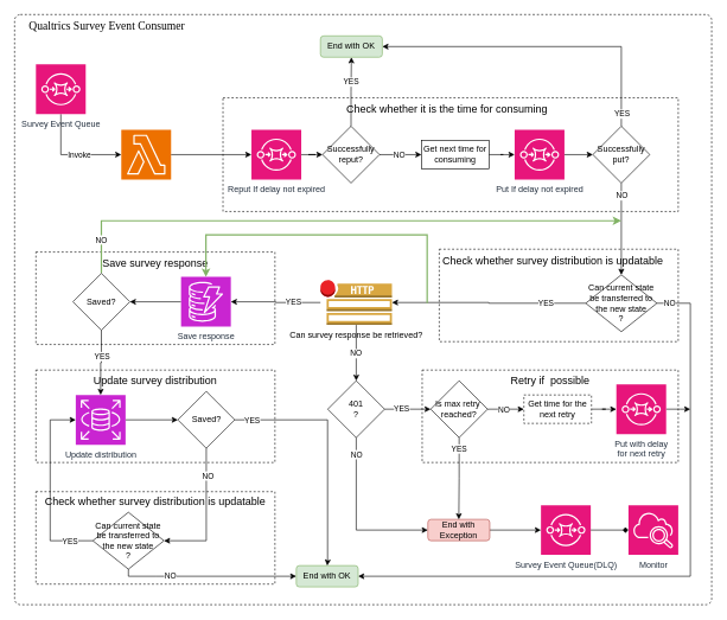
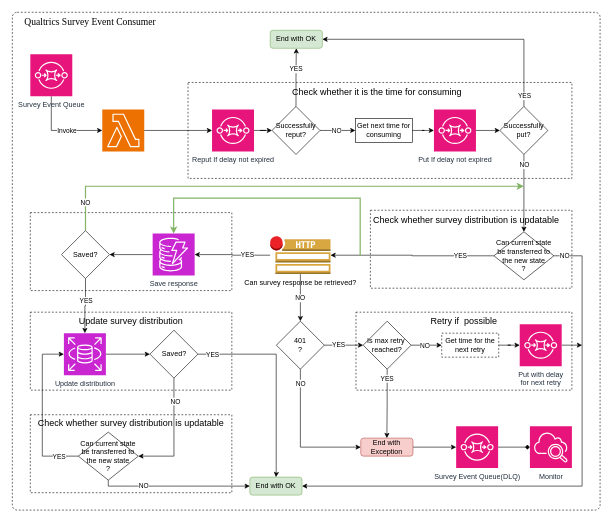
  <mxCell id="0" />
  <mxCell id="1" parent="0" />
  <mxCell id="2" value="" style="rounded=1;whiteSpace=wrap;html=1;arcSize=1;dashed=1;" parent="1" vertex="1"><mxGeometry x="20" y="20" width="980" height="830" as="geometry" /></mxCell>
  <mxCell id="3" value="&lt;font style=&quot;font-size: 16px;&quot; face=&quot;Times New Roman&quot;&gt;Qualtrics Survey Event Consumer&lt;/font&gt;" style="text;html=1;strokeColor=none;fillColor=none;align=center;verticalAlign=middle;whiteSpace=wrap;rounded=0;" parent="1" vertex="1"><mxGeometry x="38.12" y="20" width="223.75" height="30" as="geometry" /></mxCell>
  <mxCell id="4" value="" style="sketch=0;points=[[0,0,0],[0.25,0,0],[0.5,0,0],[0.75,0,0],[1,0,0],[0,1,0],[0.25,1,0],[0.5,1,0],[0.75,1,0],[1,1,0],[0,0.25,0],[0,0.5,0],[0,0.75,0],[1,0.25,0],[1,0.5,0],[1,0.75,0]];outlineConnect=0;fontColor=#232F3E;fillColor=#ED7100;strokeColor=#ffffff;dashed=0;verticalLabelPosition=bottom;verticalAlign=top;align=center;html=1;fontSize=12;fontStyle=0;aspect=fixed;shape=mxgraph.aws4.resourceIcon;resIcon=mxgraph.aws4.lambda;" parent="1" vertex="1"><mxGeometry x="170" y="182" width="70" height="70" as="geometry" /></mxCell>
  <mxCell id="5" style="edgeStyle=orthogonalEdgeStyle;rounded=0;orthogonalLoop=1;jettySize=auto;html=1;entryX=0;entryY=0.5;entryDx=0;entryDy=0;entryPerimeter=0;" parent="1" source="7" target="4" edge="1"><mxGeometry relative="1" as="geometry"><Array as="points"><mxPoint x="85" y="217" /></Array></mxGeometry></mxCell>
  <mxCell id="6" value="Invoke" style="edgeLabel;html=1;align=center;verticalAlign=middle;resizable=0;points=[];" parent="5" vertex="1" connectable="0"><mxGeometry x="-0.1" relative="1" as="geometry"><mxPoint x="18" y="-1" as="offset" /></mxGeometry></mxCell>
  <mxCell id="7" value="Survey Event Queue" style="sketch=0;points=[[0,0,0],[0.25,0,0],[0.5,0,0],[0.75,0,0],[1,0,0],[0,1,0],[0.25,1,0],[0.5,1,0],[0.75,1,0],[1,1,0],[0,0.25,0],[0,0.5,0],[0,0.75,0],[1,0.25,0],[1,0.5,0],[1,0.75,0]];outlineConnect=0;fontColor=#232F3E;fillColor=#E7157B;strokeColor=#ffffff;dashed=0;verticalLabelPosition=bottom;verticalAlign=top;align=center;html=1;fontSize=12;fontStyle=0;aspect=fixed;shape=mxgraph.aws4.resourceIcon;resIcon=mxgraph.aws4.sqs;" parent="1" vertex="1"><mxGeometry x="49.998" y="90" width="70" height="70" as="geometry" /></mxCell>
  <mxCell id="8" value="" style="group" vertex="1" connectable="0" parent="1"><mxGeometry x="313" y="137" width="640" height="160" as="geometry" /></mxCell>
  <mxCell id="9" value="" style="rounded=0;whiteSpace=wrap;html=1;dashed=1;" vertex="1" parent="8"><mxGeometry width="640" height="160" as="geometry" /></mxCell>
  <mxCell id="10" value="Check whether it is the&amp;nbsp;time for consuming" style="text;html=1;strokeColor=none;fillColor=none;align=center;verticalAlign=middle;whiteSpace=wrap;rounded=0;fontSize=15;" vertex="1" parent="8"><mxGeometry x="140" width="350" height="30" as="geometry" /></mxCell>
  <mxCell id="11" value="Reput If delay not expired" style="sketch=0;points=[[0,0,0],[0.25,0,0],[0.5,0,0],[0.75,0,0],[1,0,0],[0,1,0],[0.25,1,0],[0.5,1,0],[0.75,1,0],[1,1,0],[0,0.25,0],[0,0.5,0],[0,0.75,0],[1,0.25,0],[1,0.5,0],[1,0.75,0]];outlineConnect=0;fontColor=#232F3E;fillColor=#E7157B;strokeColor=#ffffff;dashed=0;verticalLabelPosition=bottom;verticalAlign=top;align=center;html=1;fontSize=12;fontStyle=0;aspect=fixed;shape=mxgraph.aws4.resourceIcon;resIcon=mxgraph.aws4.sqs;" vertex="1" parent="8"><mxGeometry x="39.998" y="45" width="70" height="70" as="geometry" /></mxCell>
  <mxCell id="12" value="Get next time for consuming" style="rounded=0;whiteSpace=wrap;html=1;" vertex="1" parent="8"><mxGeometry x="279" y="60" width="95" height="40" as="geometry" /></mxCell>
  <mxCell id="13" value="Put If delay not expired" style="sketch=0;points=[[0,0,0],[0.25,0,0],[0.5,0,0],[0.75,0,0],[1,0,0],[0,1,0],[0.25,1,0],[0.5,1,0],[0.75,1,0],[1,1,0],[0,0.25,0],[0,0.5,0],[0,0.75,0],[1,0.25,0],[1,0.5,0],[1,0.75,0]];outlineConnect=0;fontColor=#232F3E;fillColor=#E7157B;strokeColor=#ffffff;dashed=0;verticalLabelPosition=bottom;verticalAlign=top;align=center;html=1;fontSize=12;fontStyle=0;aspect=fixed;shape=mxgraph.aws4.resourceIcon;resIcon=mxgraph.aws4.sqs;" vertex="1" parent="8"><mxGeometry x="409.998" y="45" width="70" height="70" as="geometry" /></mxCell>
  <mxCell id="14" value="" style="edgeStyle=orthogonalEdgeStyle;rounded=0;orthogonalLoop=1;jettySize=auto;html=1;" edge="1" parent="8" source="11" target="15"><mxGeometry relative="1" as="geometry"><mxPoint x="145" y="130" as="sourcePoint" /><mxPoint x="145" y="220" as="targetPoint" /></mxGeometry></mxCell>
  <mxCell id="15" value="Successfully reput?" style="rhombus;whiteSpace=wrap;html=1;" vertex="1" parent="8"><mxGeometry x="140" y="40" width="80" height="80" as="geometry" /></mxCell>
  <mxCell id="16" style="edgeStyle=orthogonalEdgeStyle;rounded=0;orthogonalLoop=1;jettySize=auto;html=1;" edge="1" parent="8" source="15" target="12"><mxGeometry relative="1" as="geometry" /></mxCell>
  <mxCell id="17" value="NO" style="edgeLabel;html=1;align=center;verticalAlign=middle;resizable=0;points=[];" vertex="1" connectable="0" parent="16"><mxGeometry x="0.143" y="1" relative="1" as="geometry"><mxPoint x="-7" y="1" as="offset" /></mxGeometry></mxCell>
  <mxCell id="18" value="Successfully put?" style="rhombus;whiteSpace=wrap;html=1;" vertex="1" parent="8"><mxGeometry x="520" y="40" width="80" height="80" as="geometry" /></mxCell>
  <mxCell id="19" style="edgeStyle=orthogonalEdgeStyle;rounded=0;orthogonalLoop=1;jettySize=auto;html=1;" edge="1" parent="8" source="13" target="18"><mxGeometry relative="1" as="geometry" /></mxCell>
  <mxCell id="20" style="edgeStyle=orthogonalEdgeStyle;rounded=0;orthogonalLoop=1;jettySize=auto;html=1;entryX=0;entryY=0.5;entryDx=0;entryDy=0;entryPerimeter=0;" edge="1" parent="8" source="12" target="13"><mxGeometry relative="1" as="geometry" /></mxCell>
  <mxCell id="21" style="edgeStyle=orthogonalEdgeStyle;rounded=0;orthogonalLoop=1;jettySize=auto;html=1;" edge="1" parent="1" source="4" target="11"><mxGeometry relative="1" as="geometry" /></mxCell>
  <mxCell id="22" value="End with OK" style="rounded=1;whiteSpace=wrap;html=1;fillColor=#d5e8d4;strokeColor=#82b366;" vertex="1" parent="1"><mxGeometry x="450" y="50" width="87" height="30" as="geometry" /></mxCell>
  <mxCell id="23" style="edgeStyle=orthogonalEdgeStyle;rounded=0;orthogonalLoop=1;jettySize=auto;html=1;entryX=0.5;entryY=1;entryDx=0;entryDy=0;" edge="1" parent="1" source="15" target="22"><mxGeometry relative="1" as="geometry" /></mxCell>
  <mxCell id="24" value="YES" style="edgeLabel;html=1;align=center;verticalAlign=middle;resizable=0;points=[];" vertex="1" connectable="0" parent="23"><mxGeometry x="0.299" y="1" relative="1" as="geometry"><mxPoint as="offset" /></mxGeometry></mxCell>
  <mxCell id="25" style="edgeStyle=orthogonalEdgeStyle;rounded=0;orthogonalLoop=1;jettySize=auto;html=1;entryX=1;entryY=0.5;entryDx=0;entryDy=0;" edge="1" parent="1" source="18" target="22"><mxGeometry relative="1" as="geometry"><Array as="points"><mxPoint x="873" y="65" /></Array></mxGeometry></mxCell>
  <mxCell id="26" value="YES" style="edgeLabel;html=1;align=center;verticalAlign=middle;resizable=0;points=[];" vertex="1" connectable="0" parent="25"><mxGeometry x="-0.644" y="2" relative="1" as="geometry"><mxPoint x="2" y="62" as="offset" /></mxGeometry></mxCell>
  <mxCell id="27" style="edgeStyle=orthogonalEdgeStyle;rounded=0;orthogonalLoop=1;jettySize=auto;html=1;entryX=0.5;entryY=0;entryDx=0;entryDy=0;" edge="1" parent="1" source="18" target="93"><mxGeometry relative="1" as="geometry" /></mxCell>
  <mxCell id="28" value="NO" style="edgeLabel;html=1;align=center;verticalAlign=middle;resizable=0;points=[];" vertex="1" connectable="0" parent="27"><mxGeometry x="-0.776" y="2" relative="1" as="geometry"><mxPoint x="-2" y="3" as="offset" /></mxGeometry></mxCell>
  <mxCell id="29" style="edgeStyle=orthogonalEdgeStyle;rounded=0;orthogonalLoop=1;jettySize=auto;html=1;entryX=1;entryY=0.5;entryDx=0;entryDy=0;" edge="1" parent="1" source="93" target="68"><mxGeometry relative="1" as="geometry"><mxPoint x="1014" y="425" as="targetPoint" /><Array as="points"><mxPoint x="970" y="426" /><mxPoint x="970" y="810" /></Array></mxGeometry></mxCell>
  <mxCell id="30" value="NO" style="edgeLabel;html=1;align=center;verticalAlign=middle;resizable=0;points=[];" vertex="1" connectable="0" parent="29"><mxGeometry x="-0.959" y="-1" relative="1" as="geometry"><mxPoint x="-1" y="-2" as="offset" /></mxGeometry></mxCell>
  <mxCell id="31" style="edgeStyle=orthogonalEdgeStyle;rounded=0;orthogonalLoop=1;jettySize=auto;html=1;" edge="1" parent="1" source="93" target="35"><mxGeometry relative="1" as="geometry" /></mxCell>
  <mxCell id="32" value="YES" style="edgeLabel;html=1;align=center;verticalAlign=middle;resizable=0;points=[];" vertex="1" connectable="0" parent="31"><mxGeometry x="-0.382" y="1" relative="1" as="geometry"><mxPoint x="28" y="-2" as="offset" /></mxGeometry></mxCell>
  <mxCell id="33" style="edgeStyle=orthogonalEdgeStyle;rounded=0;orthogonalLoop=1;jettySize=auto;html=1;" edge="1" parent="1" source="35" target="55"><mxGeometry relative="1" as="geometry" /></mxCell>
  <mxCell id="34" value="NO" style="edgeLabel;html=1;align=center;verticalAlign=middle;resizable=0;points=[];" vertex="1" connectable="0" parent="33"><mxGeometry x="-0.145" y="-1" relative="1" as="geometry"><mxPoint y="6" as="offset" /></mxGeometry></mxCell>
  <mxCell id="35" value="Can survey response be retrieved?" style="outlineConnect=0;dashed=0;verticalLabelPosition=bottom;verticalAlign=top;align=center;html=1;shape=mxgraph.aws3.http_notification;fillColor=#D9A741;gradientColor=none;" vertex="1" parent="1"><mxGeometry x="450" y="393.5" width="100.5" height="63" as="geometry" /></mxCell>
  <mxCell id="36" value="" style="group" vertex="1" connectable="0" parent="1"><mxGeometry x="50" y="520" width="336" height="130" as="geometry" /></mxCell>
  <mxCell id="37" value="" style="rounded=0;whiteSpace=wrap;html=1;container=0;dashed=1;" vertex="1" parent="36"><mxGeometry width="336" height="130" as="geometry" /></mxCell>
  <mxCell id="38" value="Update survey distribution" style="text;html=1;strokeColor=none;fillColor=none;align=center;verticalAlign=middle;whiteSpace=wrap;rounded=0;fontSize=15;container=0;" vertex="1" parent="36"><mxGeometry x="74.88" width="186" height="30" as="geometry" /></mxCell>
  <mxCell id="39" value="Saved?" style="rhombus;whiteSpace=wrap;html=1;container=0;" vertex="1" parent="36"><mxGeometry x="199.5" y="30" width="80" height="80" as="geometry" /></mxCell>
  <mxCell id="40" style="edgeStyle=orthogonalEdgeStyle;rounded=0;orthogonalLoop=1;jettySize=auto;html=1;entryX=0;entryY=0.5;entryDx=0;entryDy=0;" edge="1" parent="36" source="41" target="39"><mxGeometry relative="1" as="geometry" /></mxCell>
  <mxCell id="41" value="Update distribution" style="sketch=0;points=[[0,0,0],[0.25,0,0],[0.5,0,0],[0.75,0,0],[1,0,0],[0,1,0],[0.25,1,0],[0.5,1,0],[0.75,1,0],[1,1,0],[0,0.25,0],[0,0.5,0],[0,0.75,0],[1,0.25,0],[1,0.5,0],[1,0.75,0]];outlineConnect=0;fontColor=#232F3E;fillColor=#C925D1;strokeColor=#ffffff;dashed=0;verticalLabelPosition=bottom;verticalAlign=top;align=center;html=1;fontSize=12;fontStyle=0;aspect=fixed;shape=mxgraph.aws4.resourceIcon;resIcon=mxgraph.aws4.rds;container=0;" vertex="1" parent="36"><mxGeometry x="56" y="35" width="70" height="70" as="geometry" /></mxCell>
  <mxCell id="42" value="" style="group" vertex="1" connectable="0" parent="1"><mxGeometry x="50" y="354" width="336" height="130" as="geometry" /></mxCell>
  <mxCell id="43" value="" style="rounded=0;whiteSpace=wrap;html=1;container=0;dashed=1;" vertex="1" parent="42"><mxGeometry width="336" height="130" as="geometry" /></mxCell>
- <mxCell id="44" value="Save survey response" style="text;html=1;strokeColor=none;fillColor=none;align=center;verticalAlign=middle;whiteSpace=wrap;rounded=0;fontSize=15;container=0;" vertex="1" parent="42"><mxGeometry x="74.88" width="186" height="30" as="geometry" /></mxCell>
  <mxCell id="45" style="edgeStyle=orthogonalEdgeStyle;rounded=0;orthogonalLoop=1;jettySize=auto;html=1;exitX=0.5;exitY=0;exitDx=0;exitDy=0;fillColor=#d5e8d4;strokeColor=#82b366;strokeWidth=2;" edge="1" parent="42" source="47"><mxGeometry relative="1" as="geometry"><mxPoint x="823" y="-44" as="targetPoint" /><Array as="points"><mxPoint x="92" y="-44" /></Array></mxGeometry></mxCell>
  <mxCell id="46" value="NO" style="edgeLabel;html=1;align=center;verticalAlign=middle;resizable=0;points=[];" vertex="1" connectable="0" parent="45"><mxGeometry x="-0.88" y="3" relative="1" as="geometry"><mxPoint x="2" as="offset" /></mxGeometry></mxCell>
  <mxCell id="47" value="Saved?" style="rhombus;whiteSpace=wrap;html=1;container=0;" vertex="1" parent="42"><mxGeometry x="52" y="30" width="80" height="80" as="geometry" /></mxCell>
  <mxCell id="48" style="edgeStyle=orthogonalEdgeStyle;rounded=0;orthogonalLoop=1;jettySize=auto;html=1;" edge="1" parent="42" source="50" target="47"><mxGeometry relative="1" as="geometry" /></mxCell>
  <mxCell id="49" style="edgeStyle=orthogonalEdgeStyle;rounded=0;orthogonalLoop=1;jettySize=auto;html=1;exitX=0.5;exitY=0;exitDx=0;exitDy=0;exitPerimeter=0;strokeWidth=2;fillColor=#d5e8d4;strokeColor=#82b366;startArrow=classic;startFill=1;endArrow=none;endFill=0;" edge="1" parent="42" source="50"><mxGeometry relative="1" as="geometry"><mxPoint x="550" y="72" as="targetPoint" /><Array as="points"><mxPoint x="239" y="-24" /><mxPoint x="550" y="-24" /></Array></mxGeometry></mxCell>
  <mxCell id="50" value="Save response" style="sketch=0;points=[[0,0,0],[0.25,0,0],[0.5,0,0],[0.75,0,0],[1,0,0],[0,1,0],[0.25,1,0],[0.5,1,0],[0.75,1,0],[1,1,0],[0,0.25,0],[0,0.5,0],[0,0.75,0],[1,0.25,0],[1,0.5,0],[1,0.75,0]];outlineConnect=0;fontColor=#232F3E;fillColor=#C925D1;strokeColor=#ffffff;dashed=0;verticalLabelPosition=bottom;verticalAlign=top;align=center;html=1;fontSize=12;fontStyle=0;aspect=fixed;shape=mxgraph.aws4.resourceIcon;resIcon=mxgraph.aws4.dynamodb;container=0;" vertex="1" parent="42"><mxGeometry x="204" y="35" width="70" height="70" as="geometry" /></mxCell>
  <mxCell id="51" style="edgeStyle=orthogonalEdgeStyle;rounded=0;orthogonalLoop=1;jettySize=auto;html=1;entryX=1;entryY=0.5;entryDx=0;entryDy=0;entryPerimeter=0;" edge="1" parent="1" source="35" target="50"><mxGeometry relative="1" as="geometry" /></mxCell>
  <mxCell id="52" value="YES" style="edgeLabel;html=1;align=center;verticalAlign=middle;resizable=0;points=[];" vertex="1" connectable="0" parent="51"><mxGeometry x="-0.318" y="3" relative="1" as="geometry"><mxPoint x="4" y="-5" as="offset" /></mxGeometry></mxCell>
  <mxCell id="53" style="edgeStyle=orthogonalEdgeStyle;rounded=0;orthogonalLoop=1;jettySize=auto;html=1;entryX=0.5;entryY=0;entryDx=0;entryDy=0;entryPerimeter=0;" edge="1" parent="1" source="47" target="41"><mxGeometry relative="1" as="geometry" /></mxCell>
  <mxCell id="54" value="YES" style="edgeLabel;html=1;align=center;verticalAlign=middle;resizable=0;points=[];" vertex="1" connectable="0" parent="53"><mxGeometry x="-0.213" relative="1" as="geometry"><mxPoint as="offset" /></mxGeometry></mxCell>
  <mxCell id="55" value="401&lt;br&gt;?" style="rhombus;whiteSpace=wrap;html=1;" vertex="1" parent="1"><mxGeometry x="460.25" y="535" width="80" height="80" as="geometry" /></mxCell>
  <mxCell id="56" style="edgeStyle=orthogonalEdgeStyle;rounded=0;orthogonalLoop=1;jettySize=auto;html=1;" edge="1" parent="1" source="57" target="81"><mxGeometry relative="1" as="geometry" /></mxCell>
  <mxCell id="57" value="End with Exception" style="rounded=1;whiteSpace=wrap;html=1;fillColor=#f8cecc;strokeColor=#b85450;" vertex="1" parent="1"><mxGeometry x="601" y="730" width="87" height="30" as="geometry" /></mxCell>
  <mxCell id="58" value="" style="group" vertex="1" connectable="0" parent="1"><mxGeometry x="593" y="520" width="360" height="130" as="geometry" /></mxCell>
  <mxCell id="59" value="" style="rounded=0;whiteSpace=wrap;html=1;container=0;dashed=1;" vertex="1" parent="58"><mxGeometry width="360" height="130" as="geometry" /></mxCell>
  <mxCell id="60" value="Retry if&amp;nbsp; possible" style="text;html=1;strokeColor=none;fillColor=none;align=center;verticalAlign=middle;whiteSpace=wrap;rounded=0;fontSize=15;container=0;" vertex="1" parent="58"><mxGeometry x="115" width="130" height="30" as="geometry" /></mxCell>
  <mxCell id="61" value="Is max retry&amp;nbsp; reached?" style="rhombus;whiteSpace=wrap;html=1;container=0;" vertex="1" parent="58"><mxGeometry x="12" y="15" width="80" height="80" as="geometry" /></mxCell>
  <mxCell id="62" value="Get time for the next retry" style="rounded=0;whiteSpace=wrap;html=1;container=0;dashed=1;" vertex="1" parent="58"><mxGeometry x="143" y="35" width="95" height="40" as="geometry" /></mxCell>
  <mxCell id="63" style="edgeStyle=orthogonalEdgeStyle;rounded=0;orthogonalLoop=1;jettySize=auto;html=1;entryX=0;entryY=0.5;entryDx=0;entryDy=0;" edge="1" parent="58" source="61" target="62"><mxGeometry relative="1" as="geometry" /></mxCell>
  <mxCell id="64" value="NO" style="edgeLabel;html=1;align=center;verticalAlign=middle;resizable=0;points=[];" vertex="1" connectable="0" parent="63"><mxGeometry x="-0.133" relative="1" as="geometry"><mxPoint as="offset" /></mxGeometry></mxCell>
  <mxCell id="65" style="edgeStyle=orthogonalEdgeStyle;rounded=0;orthogonalLoop=1;jettySize=auto;html=1;" edge="1" parent="58" source="66"><mxGeometry relative="1" as="geometry"><mxPoint x="377.0" y="55" as="targetPoint" /></mxGeometry></mxCell>
  <mxCell id="66" value="Put with delay &lt;br&gt;for next retry" style="sketch=0;points=[[0,0,0],[0.25,0,0],[0.5,0,0],[0.75,0,0],[1,0,0],[0,1,0],[0.25,1,0],[0.5,1,0],[0.75,1,0],[1,1,0],[0,0.25,0],[0,0.5,0],[0,0.75,0],[1,0.25,0],[1,0.5,0],[1,0.75,0]];outlineConnect=0;fontColor=#232F3E;fillColor=#E7157B;strokeColor=#ffffff;dashed=0;verticalLabelPosition=bottom;verticalAlign=top;align=center;html=1;fontSize=12;fontStyle=0;aspect=fixed;shape=mxgraph.aws4.resourceIcon;resIcon=mxgraph.aws4.sqs;container=0;" vertex="1" parent="58"><mxGeometry x="272.998" y="20" width="70" height="70" as="geometry" /></mxCell>
  <mxCell id="67" style="edgeStyle=orthogonalEdgeStyle;rounded=0;orthogonalLoop=1;jettySize=auto;html=1;" edge="1" parent="58" source="62" target="66"><mxGeometry relative="1" as="geometry" /></mxCell>
  <mxCell id="68" value="End with OK" style="rounded=1;whiteSpace=wrap;html=1;fillColor=#d5e8d4;strokeColor=#82b366;" vertex="1" parent="1"><mxGeometry x="416" y="795" width="87" height="30" as="geometry" /></mxCell>
  <mxCell id="69" style="edgeStyle=orthogonalEdgeStyle;rounded=0;orthogonalLoop=1;jettySize=auto;html=1;entryX=1;entryY=0.5;entryDx=0;entryDy=0;" edge="1" parent="1" source="39" target="89"><mxGeometry relative="1" as="geometry"><Array as="points"><mxPoint x="290" y="760" /></Array></mxGeometry></mxCell>
  <mxCell id="70" value="NO" style="edgeLabel;html=1;align=center;verticalAlign=middle;resizable=0;points=[];" vertex="1" connectable="0" parent="69"><mxGeometry x="-0.602" y="4" relative="1" as="geometry"><mxPoint x="-2" as="offset" /></mxGeometry></mxCell>
  <mxCell id="71" style="edgeStyle=orthogonalEdgeStyle;rounded=0;orthogonalLoop=1;jettySize=auto;html=1;entryX=0.5;entryY=0;entryDx=0;entryDy=0;" edge="1" parent="1" source="39" target="68"><mxGeometry relative="1" as="geometry"><Array as="points"><mxPoint x="460" y="590" /><mxPoint x="460" y="790" /></Array></mxGeometry></mxCell>
  <mxCell id="72" value="YES" style="edgeLabel;html=1;align=center;verticalAlign=middle;resizable=0;points=[];" vertex="1" connectable="0" parent="71"><mxGeometry x="-0.514" y="-1" relative="1" as="geometry"><mxPoint x="-58" y="-1" as="offset" /></mxGeometry></mxCell>
  <mxCell id="73" style="edgeStyle=orthogonalEdgeStyle;rounded=0;orthogonalLoop=1;jettySize=auto;html=1;exitX=0;exitY=0.5;exitDx=0;exitDy=0;entryX=0;entryY=0.5;entryDx=0;entryDy=0;entryPerimeter=0;" edge="1" parent="1" source="89" target="41"><mxGeometry relative="1" as="geometry"><Array as="points"><mxPoint x="70" y="760" /><mxPoint x="70" y="590" /></Array></mxGeometry></mxCell>
  <mxCell id="74" value="YES" style="edgeLabel;html=1;align=center;verticalAlign=middle;resizable=0;points=[];container=0;" vertex="1" connectable="0" parent="73"><mxGeometry x="-0.835" y="-2" relative="1" as="geometry"><mxPoint x="-11" y="2" as="offset" /></mxGeometry></mxCell>
  <mxCell id="75" style="edgeStyle=orthogonalEdgeStyle;rounded=0;orthogonalLoop=1;jettySize=auto;html=1;exitX=0.5;exitY=1;exitDx=0;exitDy=0;entryX=0;entryY=0.5;entryDx=0;entryDy=0;" edge="1" parent="1" source="89" target="68"><mxGeometry relative="1" as="geometry"><Array as="points"><mxPoint x="218" y="810" /><mxPoint x="410" y="810" /></Array></mxGeometry></mxCell>
  <mxCell id="76" value="NO" style="edgeLabel;html=1;align=center;verticalAlign=middle;resizable=0;points=[];container=0;" vertex="1" connectable="0" parent="75"><mxGeometry x="-0.447" y="-1" relative="1" as="geometry"><mxPoint y="-2" as="offset" /></mxGeometry></mxCell>
  <mxCell id="77" style="edgeStyle=orthogonalEdgeStyle;rounded=0;orthogonalLoop=1;jettySize=auto;html=1;entryX=0;entryY=0.5;entryDx=0;entryDy=0;" edge="1" parent="1" source="55" target="57"><mxGeometry relative="1" as="geometry"><Array as="points"><mxPoint x="500" y="745" /></Array></mxGeometry></mxCell>
  <mxCell id="78" value="NO" style="edgeLabel;html=1;align=center;verticalAlign=middle;resizable=0;points=[];" vertex="1" connectable="0" parent="77"><mxGeometry x="-0.857" relative="1" as="geometry"><mxPoint y="8" as="offset" /></mxGeometry></mxCell>
  <mxCell id="79" style="edgeStyle=orthogonalEdgeStyle;rounded=0;orthogonalLoop=1;jettySize=auto;html=1;entryX=0;entryY=0.5;entryDx=0;entryDy=0;" edge="1" parent="1" source="55" target="61"><mxGeometry relative="1" as="geometry" /></mxCell>
  <mxCell id="80" value="YES" style="edgeLabel;html=1;align=center;verticalAlign=middle;resizable=0;points=[];" vertex="1" connectable="0" parent="79"><mxGeometry x="-0.372" y="4" relative="1" as="geometry"><mxPoint x="3" y="3" as="offset" /></mxGeometry></mxCell>
  <mxCell id="81" value="Survey Event Queue(DLQ)" style="sketch=0;points=[[0,0,0],[0.25,0,0],[0.5,0,0],[0.75,0,0],[1,0,0],[0,1,0],[0.25,1,0],[0.5,1,0],[0.75,1,0],[1,1,0],[0,0.25,0],[0,0.5,0],[0,0.75,0],[1,0.25,0],[1,0.5,0],[1,0.75,0]];outlineConnect=0;fontColor=#232F3E;fillColor=#E7157B;strokeColor=#ffffff;dashed=0;verticalLabelPosition=bottom;verticalAlign=top;align=center;html=1;fontSize=12;fontStyle=0;aspect=fixed;shape=mxgraph.aws4.resourceIcon;resIcon=mxgraph.aws4.sqs;" vertex="1" parent="1"><mxGeometry x="759.998" y="710" width="70" height="70" as="geometry" /></mxCell>
  <mxCell id="82" value="Monitor" style="sketch=0;points=[[0,0,0],[0.25,0,0],[0.5,0,0],[0.75,0,0],[1,0,0],[0,1,0],[0.25,1,0],[0.5,1,0],[0.75,1,0],[1,1,0],[0,0.25,0],[0,0.5,0],[0,0.75,0],[1,0.25,0],[1,0.5,0],[1,0.75,0]];points=[[0,0,0],[0.25,0,0],[0.5,0,0],[0.75,0,0],[1,0,0],[0,1,0],[0.25,1,0],[0.5,1,0],[0.75,1,0],[1,1,0],[0,0.25,0],[0,0.5,0],[0,0.75,0],[1,0.25,0],[1,0.5,0],[1,0.75,0]];outlineConnect=0;fontColor=#232F3E;fillColor=#E7157B;strokeColor=#ffffff;dashed=0;verticalLabelPosition=bottom;verticalAlign=top;align=center;html=1;fontSize=12;fontStyle=0;aspect=fixed;shape=mxgraph.aws4.resourceIcon;resIcon=mxgraph.aws4.cloudwatch_2;" vertex="1" parent="1"><mxGeometry x="883" y="710" width="70" height="70" as="geometry" /></mxCell>
  <mxCell id="83" style="edgeStyle=orthogonalEdgeStyle;rounded=0;orthogonalLoop=1;jettySize=auto;html=1;entryX=0;entryY=0.5;entryDx=0;entryDy=0;entryPerimeter=0;endArrow=diamond;" edge="1" parent="1" source="81" target="82"><mxGeometry relative="1" as="geometry" /></mxCell>
  <mxCell id="84" style="edgeStyle=orthogonalEdgeStyle;rounded=0;orthogonalLoop=1;jettySize=auto;html=1;entryX=0.5;entryY=0;entryDx=0;entryDy=0;" edge="1" parent="1" source="61" target="57"><mxGeometry relative="1" as="geometry" /></mxCell>
  <mxCell id="85" value="YES" style="edgeLabel;html=1;align=center;verticalAlign=middle;resizable=0;points=[];" vertex="1" connectable="0" parent="84"><mxGeometry x="0.042" relative="1" as="geometry"><mxPoint y="-44" as="offset" /></mxGeometry></mxCell>
  <mxCell id="86" value="" style="group" vertex="1" connectable="0" parent="1"><mxGeometry x="50" y="690" width="336" height="131" as="geometry" /></mxCell>
  <mxCell id="87" value="" style="group;dashed=1;strokeColor=default;container=0;" vertex="1" connectable="0" parent="86"><mxGeometry y="1" width="336" height="130" as="geometry" /></mxCell>
  <mxCell id="88" value="Check whether survey distribution is updatable" style="text;html=1;strokeColor=none;fillColor=none;align=center;verticalAlign=middle;whiteSpace=wrap;rounded=0;fontSize=15;fontColor=#000000;container=0;" vertex="1" parent="86"><mxGeometry x="10" width="316" height="30" as="geometry" /></mxCell>
  <mxCell id="89" value="Can current state be transferred to the new state&lt;br&gt;?" style="rhombus;whiteSpace=wrap;html=1;container=0;" vertex="1" parent="86"><mxGeometry x="80" y="30" width="100" height="80" as="geometry" /></mxCell>
  <mxCell id="90" value="" style="group" vertex="1" connectable="0" parent="1"><mxGeometry x="617" y="350" width="336" height="130" as="geometry" /></mxCell>
  <mxCell id="91" value="" style="group;dashed=1;strokeColor=default;container=0;" vertex="1" connectable="0" parent="90"><mxGeometry width="336" height="130" as="geometry" /></mxCell>
  <mxCell id="92" value="Check whether survey distribution is updatable" style="text;html=1;strokeColor=none;fillColor=none;align=center;verticalAlign=middle;whiteSpace=wrap;rounded=0;fontSize=15;fontColor=#000000;" vertex="1" parent="90"><mxGeometry width="320" height="30" as="geometry" /></mxCell>
  <mxCell id="93" value="Can current state be transferred to the new state&lt;br&gt;?" style="rhombus;whiteSpace=wrap;html=1;" vertex="1" parent="90"><mxGeometry x="206" y="36" width="100" height="80" as="geometry" /></mxCell>
